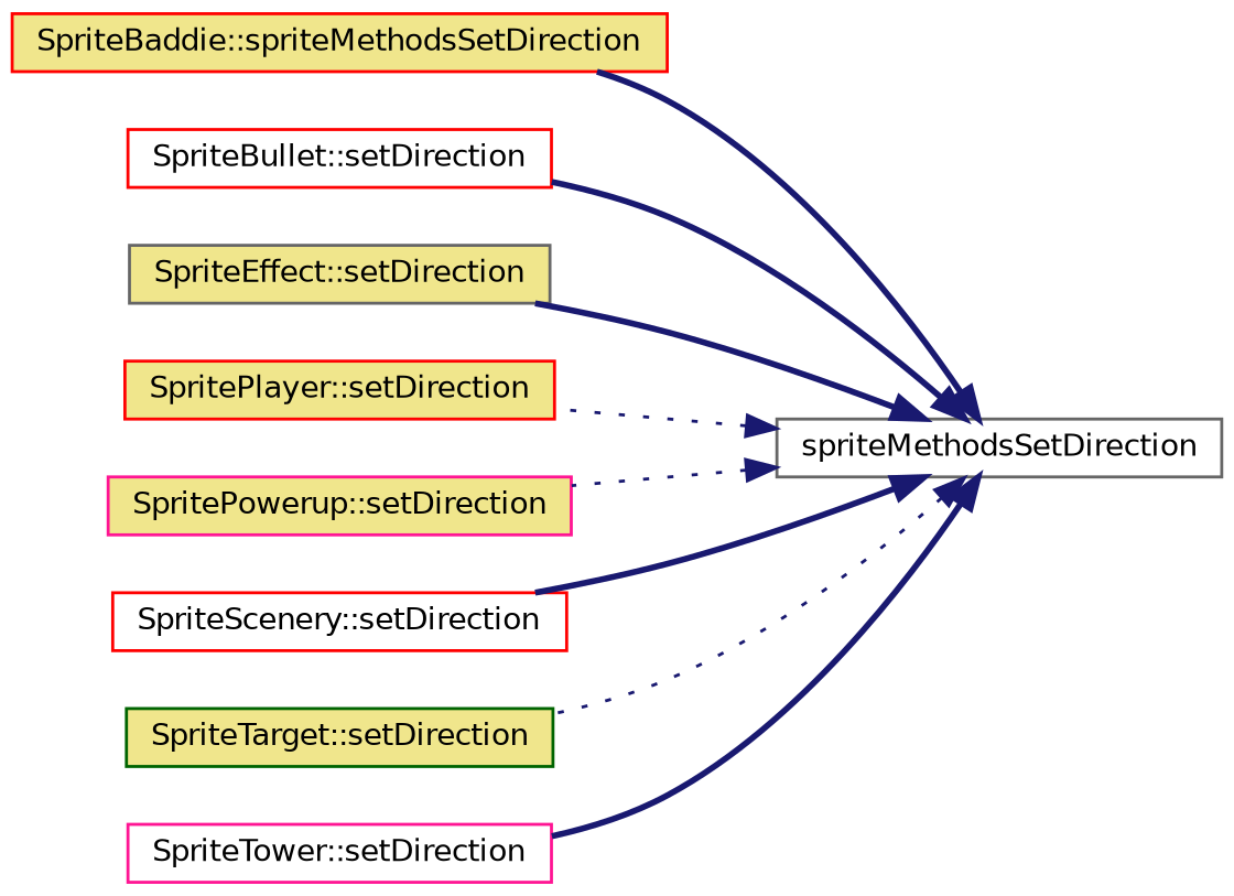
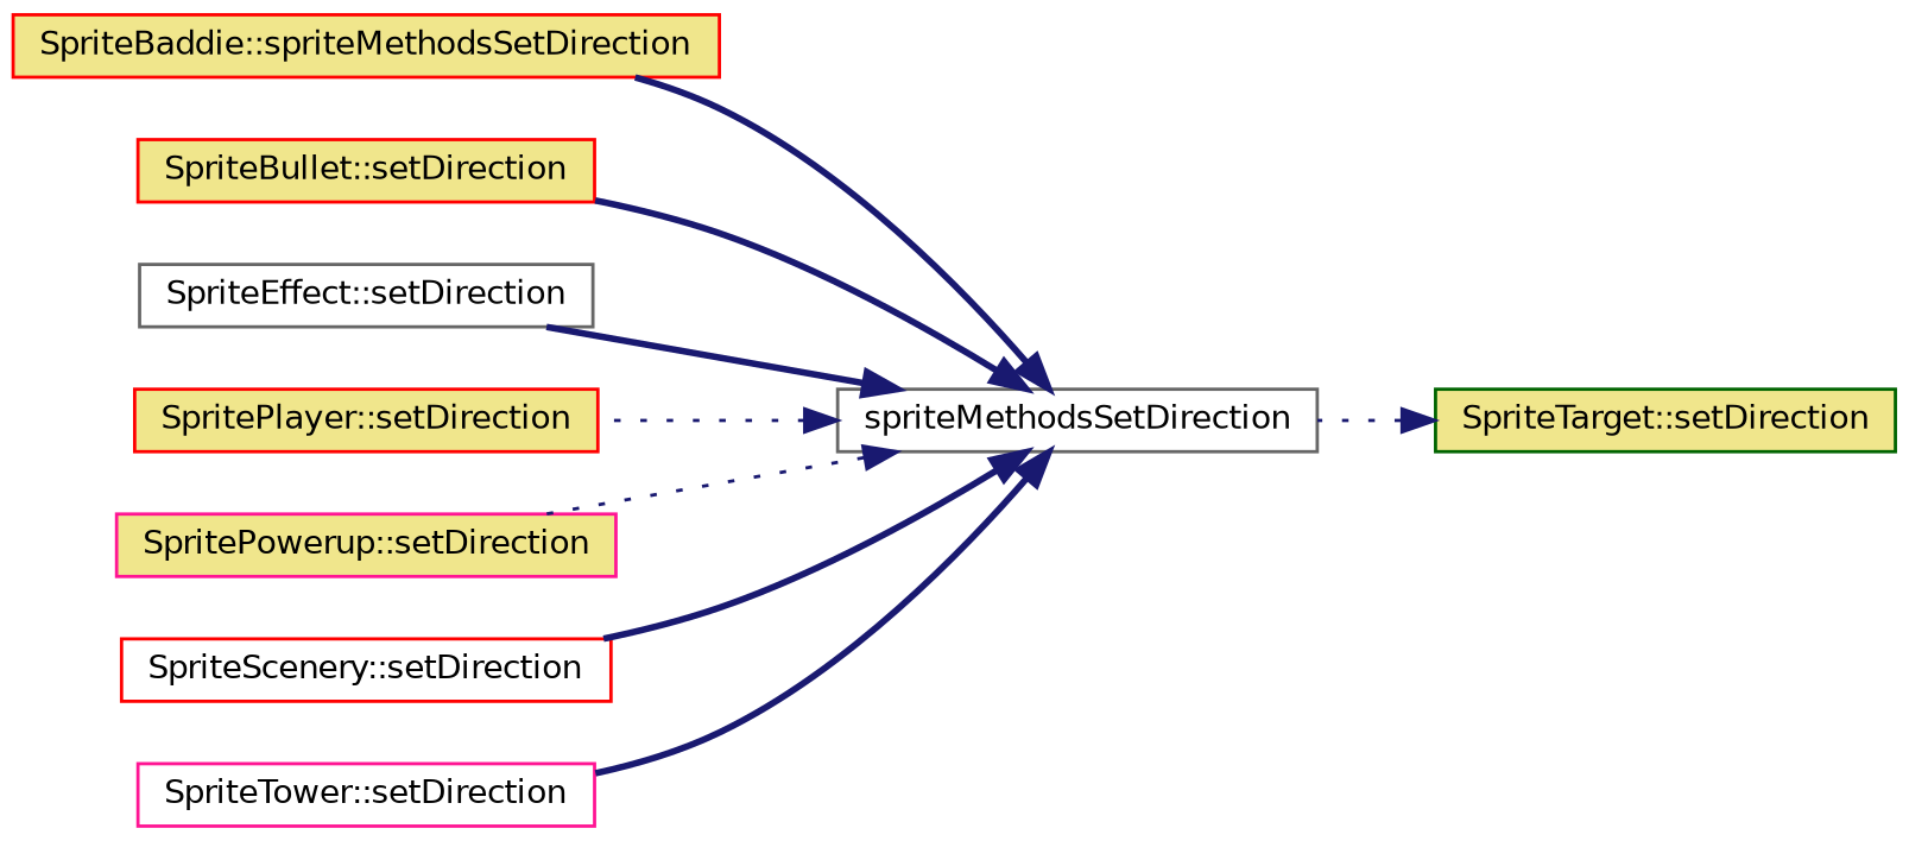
  digraph {
    rankdir=RL
    node [color=red fillcolor=white fontname=Helvetica fontsize=10 shape=record style=filled]
    edge [color=midnightblue dir=back fontname=Helvetica fontsize=10 labelfontname=Helvetica labelfontsize=10 style=bold]
    n1 [color=gray40 fontcolor=black height=0.2 label=spriteMethodsSetDirection width=0.4]
    n2 [fillcolor=khaki height=0.2 label="SpriteBaddie::spriteMethodsSetDirection" width=0.4]
-   n3 [height=0.2 label="SpriteBullet::setDirection" width=0.4]
-   n4 [color=gray40 fillcolor=khaki height=0.2 label="SpriteEffect::setDirection" width=0.4]
+   n3 [fillcolor=khaki height=0.2 label="SpriteBullet::setDirection" width=0.4]
+   n4 [color=gray40 height=0.2 label="SpriteEffect::setDirection" width=0.4]
    n5 [fillcolor=khaki height=0.2 label="SpritePlayer::setDirection" width=0.4]
    n6 [color=deeppink fillcolor=khaki height=0.2 label="SpritePowerup::setDirection" width=0.4]
    n7 [height=0.2 label="SpriteScenery::setDirection" width=0.4]
    n8 [color=darkgreen fillcolor=khaki height=0.2 label="SpriteTarget::setDirection" width=0.4]
    n9 [color=deeppink height=0.2 label="SpriteTower::setDirection" width=0.4]
    n1 -> n2
    n1 -> n3
    n1 -> n4
    n1 -> n5 [style=dotted]
    n1 -> n6 [style=dotted]
    n1 -> n7
-   n1 -> n8 [style=dotted]
+   n8 -> n1 [style=dotted]
    n1 -> n9
  }
